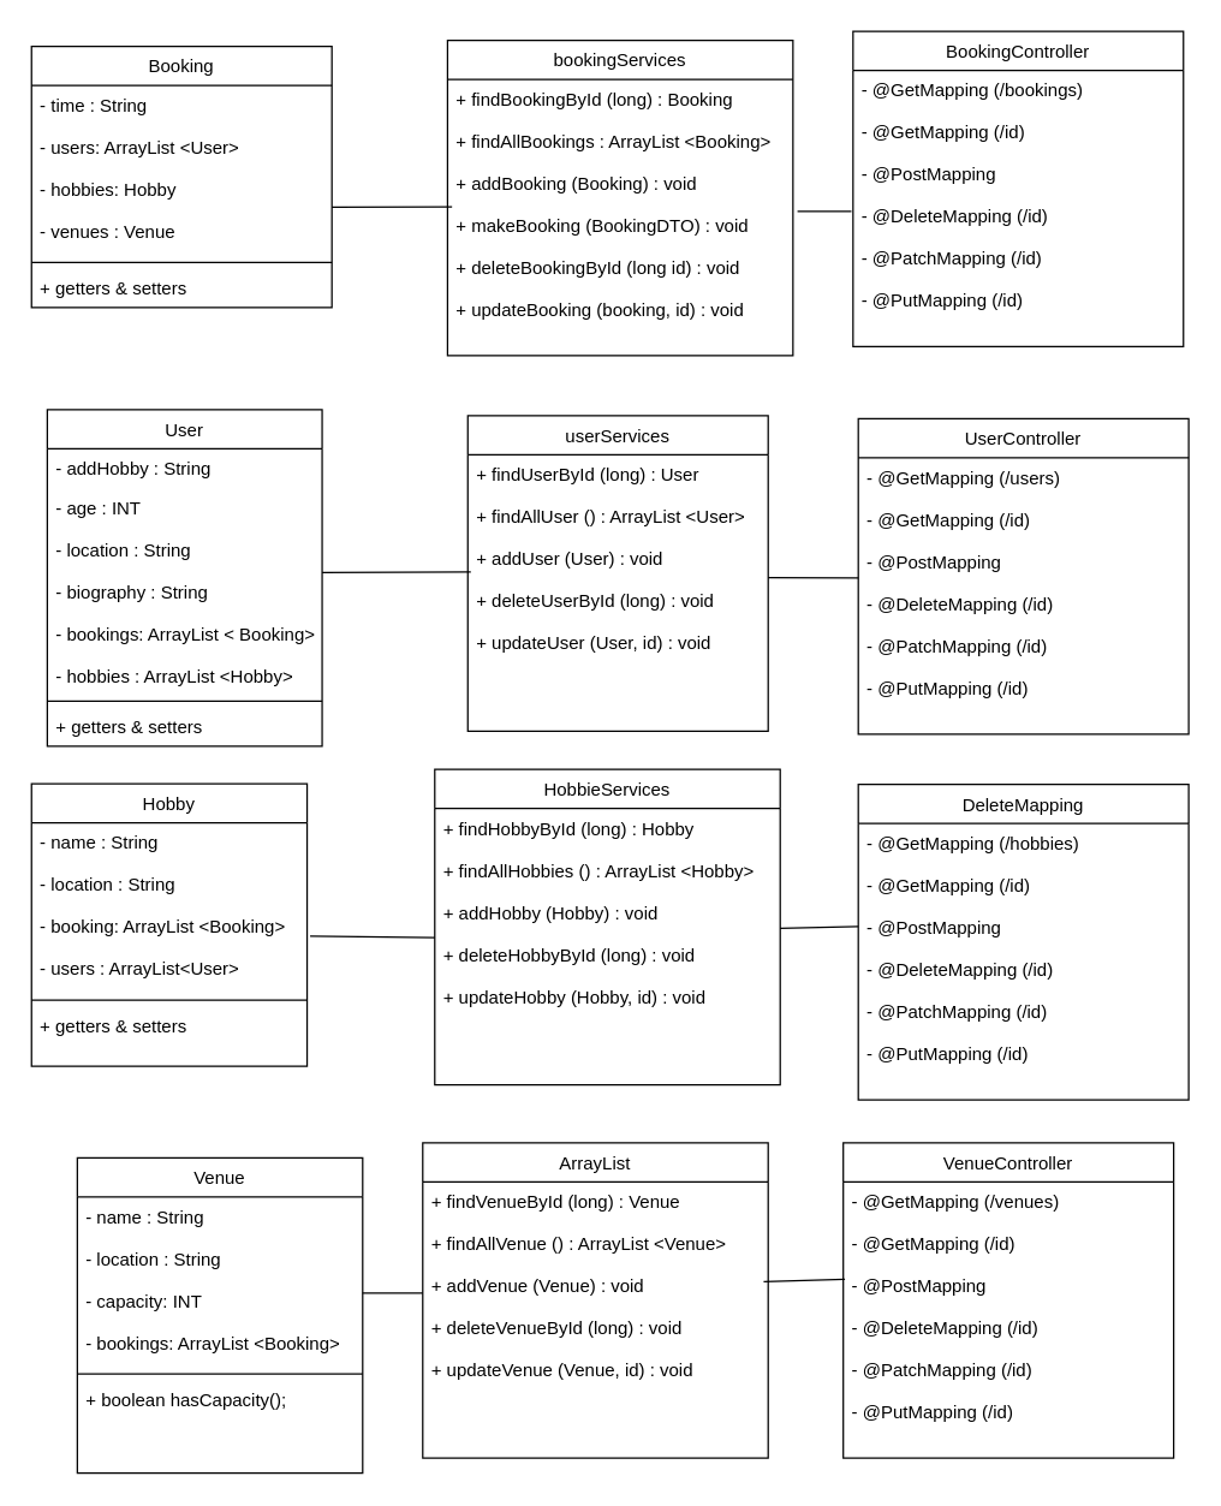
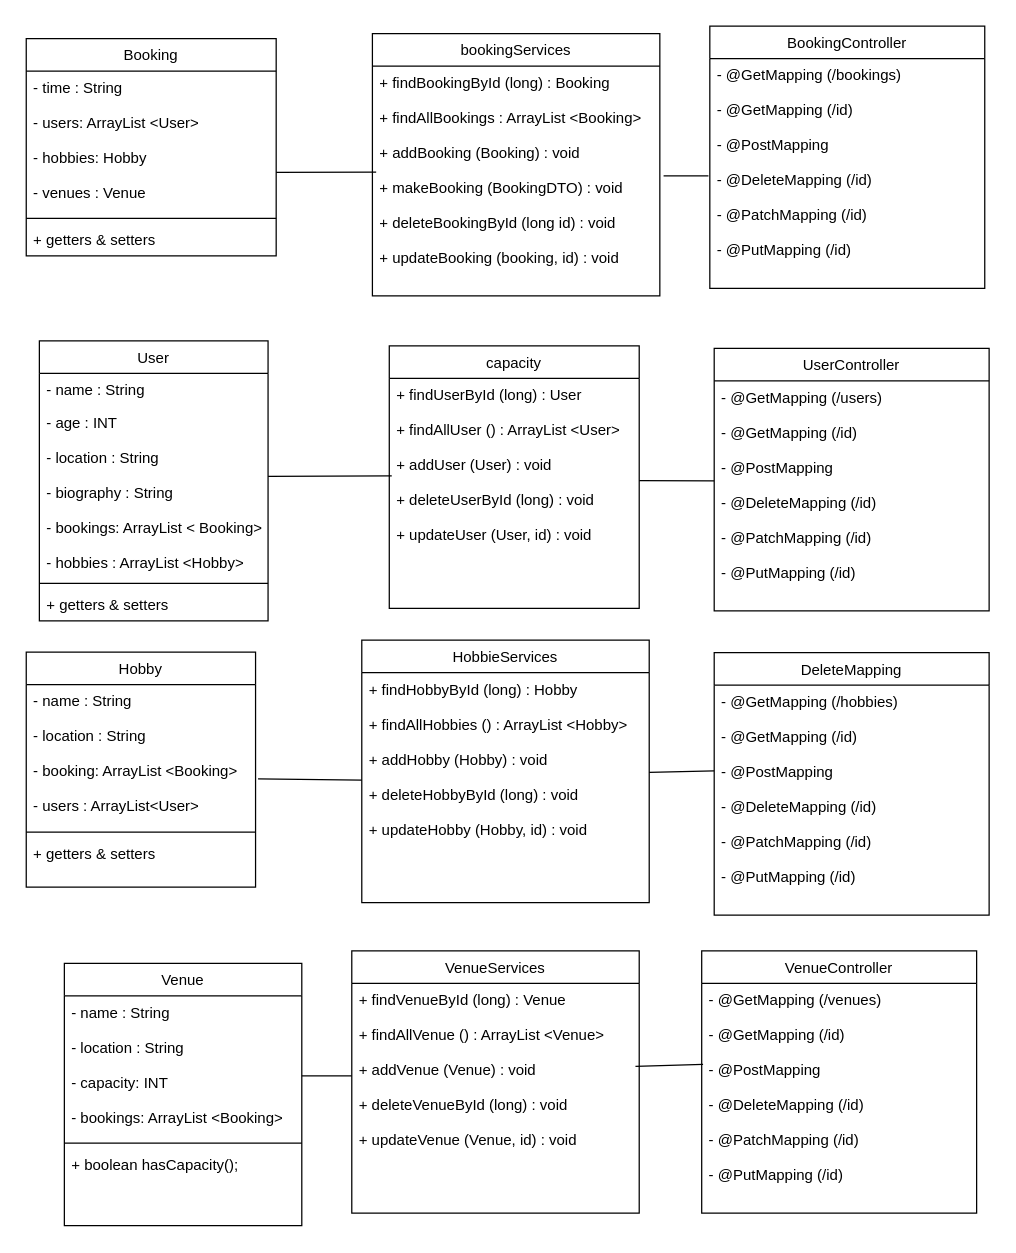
  <mxCell id="0" />
  <mxCell id="1" parent="0" />
  <mxCell id="2" value="User" style="swimlane;fontStyle=0;align=center;verticalAlign=top;childLayout=stackLayout;horizontal=1;startSize=26;horizontalStack=0;resizeParent=1;resizeLast=0;collapsible=1;marginBottom=0;rounded=0;shadow=0;strokeWidth=1;" parent="1" vertex="1"><mxGeometry x="31" y="272" width="183" height="224" as="geometry"><mxRectangle x="130" y="380" width="160" height="26" as="alternateBounds" /></mxGeometry></mxCell>
- <mxCell id="3" value="- addHobby : String" style="text;align=left;verticalAlign=top;spacingLeft=4;spacingRight=4;overflow=hidden;rotatable=0;points=[[0,0.5],[1,0.5]];portConstraint=eastwest;" parent="2" vertex="1"><mxGeometry y="26" width="183" height="26" as="geometry" /></mxCell>
+ <mxCell id="3" value="- name : String" style="text;align=left;verticalAlign=top;spacingLeft=4;spacingRight=4;overflow=hidden;rotatable=0;points=[[0,0.5],[1,0.5]];portConstraint=eastwest;" parent="2" vertex="1"><mxGeometry y="26" width="183" height="26" as="geometry" /></mxCell>
  <mxCell id="4" value="- age : INT&#10;&#10;- location : String&#10;&#10;- biography : String&#10;&#10;- bookings: ArrayList &lt; Booking&gt;&#10;&#10;- hobbies : ArrayList &lt;Hobby&gt;&#10;" style="text;align=left;verticalAlign=top;spacingLeft=4;spacingRight=4;overflow=hidden;rotatable=0;points=[[0,0.5],[1,0.5]];portConstraint=eastwest;rounded=0;shadow=0;html=0;" parent="2" vertex="1"><mxGeometry y="52" width="183" height="138" as="geometry" /></mxCell>
  <mxCell id="5" value="" style="line;html=1;strokeWidth=1;align=left;verticalAlign=middle;spacingTop=-1;spacingLeft=3;spacingRight=3;rotatable=0;labelPosition=right;points=[];portConstraint=eastwest;" parent="2" vertex="1"><mxGeometry y="190" width="183" height="8" as="geometry" /></mxCell>
  <mxCell id="6" value="+ getters &amp; setters" style="text;align=left;verticalAlign=top;spacingLeft=4;spacingRight=4;overflow=hidden;rotatable=0;points=[[0,0.5],[1,0.5]];portConstraint=eastwest;" vertex="1" parent="2"><mxGeometry y="198" width="183" height="26" as="geometry" /></mxCell>
  <mxCell id="7" value="Venue" style="swimlane;fontStyle=0;align=center;verticalAlign=top;childLayout=stackLayout;horizontal=1;startSize=26;horizontalStack=0;resizeParent=1;resizeLast=0;collapsible=1;marginBottom=0;rounded=0;shadow=0;strokeWidth=1;" vertex="1" parent="1"><mxGeometry x="51" y="770" width="190" height="210" as="geometry"><mxRectangle x="130" y="380" width="160" height="26" as="alternateBounds" /></mxGeometry></mxCell>
  <mxCell id="8" value="- name : String&#10;&#10;- location : String&#10;&#10;- capacity: INT&#10;&#10;- bookings: ArrayList &lt;Booking&gt;" style="text;align=left;verticalAlign=top;spacingLeft=4;spacingRight=4;overflow=hidden;rotatable=0;points=[[0,0.5],[1,0.5]];portConstraint=eastwest;rounded=0;shadow=0;html=0;" vertex="1" parent="7"><mxGeometry y="26" width="190" height="114" as="geometry" /></mxCell>
  <mxCell id="9" value="" style="line;html=1;strokeWidth=1;align=left;verticalAlign=middle;spacingTop=-1;spacingLeft=3;spacingRight=3;rotatable=0;labelPosition=right;points=[];portConstraint=eastwest;" vertex="1" parent="7"><mxGeometry y="140" width="190" height="8" as="geometry" /></mxCell>
  <mxCell id="10" value="+ boolean hasCapacity();" style="text;align=left;verticalAlign=top;spacingLeft=4;spacingRight=4;overflow=hidden;rotatable=0;points=[[0,0.5],[1,0.5]];portConstraint=eastwest;rounded=0;shadow=0;html=0;" vertex="1" parent="7"><mxGeometry y="148" width="190" height="58" as="geometry" /></mxCell>
  <mxCell id="11" value="Hobby" style="swimlane;fontStyle=0;align=center;verticalAlign=top;childLayout=stackLayout;horizontal=1;startSize=26;horizontalStack=0;resizeParent=1;resizeLast=0;collapsible=1;marginBottom=0;rounded=0;shadow=0;strokeWidth=1;" vertex="1" parent="1"><mxGeometry x="20.5" y="521" width="183.5" height="188" as="geometry"><mxRectangle x="130" y="380" width="160" height="26" as="alternateBounds" /></mxGeometry></mxCell>
  <mxCell id="12" value="- name : String&#10;&#10;- location : String&#10;&#10;- booking: ArrayList &lt;Booking&gt;&#10;&#10;- users : ArrayList&lt;User&gt;" style="text;align=left;verticalAlign=top;spacingLeft=4;spacingRight=4;overflow=hidden;rotatable=0;points=[[0,0.5],[1,0.5]];portConstraint=eastwest;" vertex="1" parent="11"><mxGeometry y="26" width="183.5" height="114" as="geometry" /></mxCell>
  <mxCell id="13" value="" style="line;html=1;strokeWidth=1;align=left;verticalAlign=middle;spacingTop=-1;spacingLeft=3;spacingRight=3;rotatable=0;labelPosition=right;points=[];portConstraint=eastwest;" vertex="1" parent="11"><mxGeometry y="140" width="183.5" height="8" as="geometry" /></mxCell>
  <mxCell id="14" value="+ getters &amp; setters" style="text;align=left;verticalAlign=top;spacingLeft=4;spacingRight=4;overflow=hidden;rotatable=0;points=[[0,0.5],[1,0.5]];portConstraint=eastwest;" vertex="1" parent="11"><mxGeometry y="148" width="183.5" height="26" as="geometry" /></mxCell>
  <mxCell id="15" value="Booking" style="swimlane;fontStyle=0;align=center;verticalAlign=top;childLayout=stackLayout;horizontal=1;startSize=26;horizontalStack=0;resizeParent=1;resizeLast=0;collapsible=1;marginBottom=0;rounded=0;shadow=0;strokeWidth=1;" vertex="1" parent="1"><mxGeometry x="20.5" width="200" height="174" as="geometry" y="30"><mxRectangle x="130" y="380" width="160" height="26" as="alternateBounds" /></mxGeometry></mxCell>
  <mxCell id="16" value="- time : String&#10;&#10;- users: ArrayList &lt;User&gt;&#10;&#10;- hobbies: Hobby&#10;&#10;- venues : Venue" style="text;align=left;verticalAlign=top;spacingLeft=4;spacingRight=4;overflow=hidden;rotatable=0;points=[[0,0.5],[1,0.5]];portConstraint=eastwest;" vertex="1" parent="15"><mxGeometry y="26" width="200" height="114" as="geometry" /></mxCell>
  <mxCell id="17" value="" style="line;html=1;strokeWidth=1;align=left;verticalAlign=middle;spacingTop=-1;spacingLeft=3;spacingRight=3;rotatable=0;labelPosition=right;points=[];portConstraint=eastwest;" vertex="1" parent="15"><mxGeometry y="140" width="200" height="8" as="geometry" /></mxCell>
  <mxCell id="18" value="+ getters &amp; setters" style="text;align=left;verticalAlign=top;spacingLeft=4;spacingRight=4;overflow=hidden;rotatable=0;points=[[0,0.5],[1,0.5]];portConstraint=eastwest;" vertex="1" parent="15"><mxGeometry y="148" width="200" height="26" as="geometry" /></mxCell>
- <mxCell id="19" value="userServices" style="swimlane;fontStyle=0;align=center;verticalAlign=top;childLayout=stackLayout;horizontal=1;startSize=26;horizontalStack=0;resizeParent=1;resizeLast=0;collapsible=1;marginBottom=0;rounded=0;shadow=0;strokeWidth=1;" vertex="1" parent="1"><mxGeometry x="311" y="276" width="200" height="210" as="geometry"><mxRectangle x="130" y="380" width="160" height="26" as="alternateBounds" /></mxGeometry></mxCell>
+ <mxCell id="19" value="capacity" style="swimlane;fontStyle=0;align=center;verticalAlign=top;childLayout=stackLayout;horizontal=1;startSize=26;horizontalStack=0;resizeParent=1;resizeLast=0;collapsible=1;marginBottom=0;rounded=0;shadow=0;strokeWidth=1;" vertex="1" parent="1"><mxGeometry x="311" y="276" width="200" height="210" as="geometry"><mxRectangle x="130" y="380" width="160" height="26" as="alternateBounds" /></mxGeometry></mxCell>
  <mxCell id="20" value="+ findUserById (long) : User&#10;&#10;+ findAllUser () : ArrayList &lt;User&gt;&#10;&#10;+ addUser (User) : void&#10;&#10;+ deleteUserById (long) : void&#10;&#10;+ updateUser (User, id) : void&#10;&#10;" style="text;align=left;verticalAlign=top;spacingLeft=4;spacingRight=4;overflow=hidden;rotatable=0;points=[[0,0.5],[1,0.5]];portConstraint=eastwest;fontFamily=Helvetica;fontSize=12;fontColor=default;" vertex="1" parent="19"><mxGeometry y="26" width="200" height="184" as="geometry" /></mxCell>
  <mxCell id="21" value="HobbieServices" style="swimlane;fontStyle=0;align=center;verticalAlign=top;childLayout=stackLayout;horizontal=1;startSize=26;horizontalStack=0;resizeParent=1;resizeLast=0;collapsible=1;marginBottom=0;rounded=0;shadow=0;strokeWidth=1;" vertex="1" parent="1"><mxGeometry x="289" y="511.5" width="230" height="210" as="geometry"><mxRectangle x="130" y="380" width="160" height="26" as="alternateBounds" /></mxGeometry></mxCell>
  <mxCell id="22" value="+ findHobbyById (long) : Hobby&#10;&#10;+ findAllHobbies () : ArrayList &lt;Hobby&gt;&#10;&#10;+ addHobby (Hobby) : void&#10;&#10;+ deleteHobbyById (long) : void&#10;&#10;+ updateHobby (Hobby, id) : void&#10;&#10;" style="text;align=left;verticalAlign=top;spacingLeft=4;spacingRight=4;overflow=hidden;rotatable=0;points=[[0,0.5],[1,0.5]];portConstraint=eastwest;" vertex="1" parent="21"><mxGeometry y="26" width="230" height="184" as="geometry" /></mxCell>
  <mxCell id="23" value="" style="endArrow=none;html=1;rounded=0;entryX=1;entryY=1;entryDx=0;entryDy=0;exitX=0.01;exitY=0.424;exitDx=0;exitDy=0;exitPerimeter=0;" edge="1" parent="1" source="20"><mxGeometry width="50" height="50" relative="1" as="geometry"><mxPoint x="306" y="381.54" as="sourcePoint" /><mxPoint x="214" y="380.46" as="targetPoint" /><Array as="points" /></mxGeometry></mxCell>
  <mxCell id="24" value="" style="endArrow=none;html=1;rounded=0;entryX=1.011;entryY=0.662;entryDx=0;entryDy=0;entryPerimeter=0;exitX=0;exitY=0.467;exitDx=0;exitDy=0;exitPerimeter=0;" edge="1" parent="1" source="22" target="12"><mxGeometry width="50" height="50" relative="1" as="geometry"><mxPoint x="288" y="598" as="sourcePoint" /><mxPoint x="232" y="586" as="targetPoint" /></mxGeometry></mxCell>
  <mxCell id="25" value="bookingServices" style="swimlane;fontStyle=0;align=center;verticalAlign=top;childLayout=stackLayout;horizontal=1;startSize=26;horizontalStack=0;resizeParent=1;resizeLast=0;collapsible=1;marginBottom=0;rounded=0;shadow=0;strokeWidth=1;" vertex="1" parent="1"><mxGeometry x="297.5" y="26" width="230" height="210" as="geometry"><mxRectangle x="130" y="380" width="160" height="26" as="alternateBounds" /></mxGeometry></mxCell>
  <mxCell id="26" value="+ findBookingById (long) : Booking&#10;&#10;+ findAllBookings : ArrayList &lt;Booking&gt;&#10;&#10;+ addBooking (Booking) : void&#10;&#10;+ makeBooking (BookingDTO) : void&#10;&#10;+ deleteBookingById (long id) : void&#10;&#10;+ updateBooking (booking, id) : void&#10;&#10;" style="text;align=left;verticalAlign=top;spacingLeft=4;spacingRight=4;overflow=hidden;rotatable=0;points=[[0,0.5],[1,0.5]];portConstraint=eastwest;" vertex="1" parent="25"><mxGeometry y="26" width="230" height="184" as="geometry" /></mxCell>
  <mxCell id="27" value="" style="endArrow=none;html=1;rounded=0;exitX=0.991;exitY=0.625;exitDx=0;exitDy=0;exitPerimeter=0;" edge="1" parent="1"><mxGeometry width="50" height="50" relative="1" as="geometry"><mxPoint x="220.5" y="137.05" as="sourcePoint" /><mxPoint x="300.5" y="137" as="targetPoint" /></mxGeometry></mxCell>
- <mxCell id="28" value="ArrayList" style="swimlane;fontStyle=0;align=center;verticalAlign=top;childLayout=stackLayout;horizontal=1;startSize=26;horizontalStack=0;resizeParent=1;resizeLast=0;collapsible=1;marginBottom=0;rounded=0;shadow=0;strokeWidth=1;" vertex="1" parent="1"><mxGeometry x="281" y="760" width="230" height="210" as="geometry"><mxRectangle x="130" y="380" width="160" height="26" as="alternateBounds" /></mxGeometry></mxCell>
+ <mxCell id="28" value="VenueServices" style="swimlane;fontStyle=0;align=center;verticalAlign=top;childLayout=stackLayout;horizontal=1;startSize=26;horizontalStack=0;resizeParent=1;resizeLast=0;collapsible=1;marginBottom=0;rounded=0;shadow=0;strokeWidth=1;" vertex="1" parent="1"><mxGeometry x="281" y="760" width="230" height="210" as="geometry"><mxRectangle x="130" y="380" width="160" height="26" as="alternateBounds" /></mxGeometry></mxCell>
  <mxCell id="29" value="+ findVenueById (long) : Venue&#10;&#10;+ findAllVenue () : ArrayList &lt;Venue&gt;&#10;&#10;+ addVenue (Venue) : void&#10;&#10;+ deleteVenueById (long) : void&#10;&#10;+ updateVenue (Venue, id) : void&#10;&#10;" style="text;align=left;verticalAlign=top;spacingLeft=4;spacingRight=4;overflow=hidden;rotatable=0;points=[[0,0.5],[1,0.5]];portConstraint=eastwest;" vertex="1" parent="28"><mxGeometry y="26" width="230" height="184" as="geometry" /></mxCell>
  <mxCell id="30" value="" style="endArrow=none;html=1;rounded=0;" edge="1" parent="1"><mxGeometry width="50" height="50" relative="1" as="geometry"><mxPoint x="281" y="860" as="sourcePoint" /><mxPoint x="241" y="860" as="targetPoint" /></mxGeometry></mxCell>
  <mxCell id="31" value="BookingController" style="swimlane;fontStyle=0;align=center;verticalAlign=top;childLayout=stackLayout;horizontal=1;startSize=26;horizontalStack=0;resizeParent=1;resizeLast=0;collapsible=1;marginBottom=0;rounded=0;shadow=0;strokeWidth=1;" vertex="1" parent="1"><mxGeometry x="567.5" y="20" width="220" height="210" as="geometry"><mxRectangle x="130" y="380" width="160" height="26" as="alternateBounds" /></mxGeometry></mxCell>
  <mxCell id="32" value="- @GetMapping (/bookings)&#10;&#10;- @GetMapping (/id)&#10;&#10;- @PostMapping &#10;&#10;- @DeleteMapping (/id)&#10;&#10;- @PatchMapping (/id)&#10;&#10;- @PutMapping (/id)" style="text;align=left;verticalAlign=top;spacingLeft=4;spacingRight=4;overflow=hidden;rotatable=0;points=[[0,0.5],[1,0.5]];portConstraint=eastwest;" vertex="1" parent="31"><mxGeometry y="26" width="220" height="164" as="geometry" /></mxCell>
  <mxCell id="33" value="" style="endArrow=none;html=1;rounded=0;entryX=-0.005;entryY=0.573;entryDx=0;entryDy=0;entryPerimeter=0;" edge="1" parent="1" target="32"><mxGeometry width="50" height="50" relative="1" as="geometry"><mxPoint x="530.5" y="140" as="sourcePoint" /><mxPoint x="590.5" y="90" as="targetPoint" /></mxGeometry></mxCell>
  <mxCell id="34" value="UserController" style="swimlane;fontStyle=0;align=center;verticalAlign=top;childLayout=stackLayout;horizontal=1;startSize=26;horizontalStack=0;resizeParent=1;resizeLast=0;collapsible=1;marginBottom=0;rounded=0;shadow=0;strokeWidth=1;" vertex="1" parent="1"><mxGeometry x="571" y="278" width="220" height="210" as="geometry"><mxRectangle x="130" y="380" width="160" height="26" as="alternateBounds" /></mxGeometry></mxCell>
  <mxCell id="35" value="- @GetMapping (/users)&#10;&#10;- @GetMapping (/id)&#10;&#10;- @PostMapping &#10;&#10;- @DeleteMapping (/id)&#10;&#10;- @PatchMapping (/id)&#10;&#10;- @PutMapping (/id)" style="text;align=left;verticalAlign=top;spacingLeft=4;spacingRight=4;overflow=hidden;rotatable=0;points=[[0,0.5],[1,0.5]];portConstraint=eastwest;" vertex="1" parent="34"><mxGeometry y="26" width="220" height="164" as="geometry" /></mxCell>
  <mxCell id="36" value="VenueController" style="swimlane;fontStyle=0;align=center;verticalAlign=top;childLayout=stackLayout;horizontal=1;startSize=26;horizontalStack=0;resizeParent=1;resizeLast=0;collapsible=1;marginBottom=0;rounded=0;shadow=0;strokeWidth=1;" vertex="1" parent="1"><mxGeometry x="561" y="760" width="220" height="210" as="geometry"><mxRectangle x="130" y="380" width="160" height="26" as="alternateBounds" /></mxGeometry></mxCell>
  <mxCell id="37" value="" style="endArrow=none;html=1;rounded=0;entryX=0.005;entryY=0.396;entryDx=0;entryDy=0;entryPerimeter=0;" edge="1" parent="36" target="38"><mxGeometry width="50" height="50" relative="1" as="geometry"><mxPoint x="-53" y="92.5" as="sourcePoint" /><mxPoint x="17" y="92.5" as="targetPoint" /></mxGeometry></mxCell>
  <mxCell id="38" value="- @GetMapping (/venues)&#10;&#10;- @GetMapping (/id)&#10;&#10;- @PostMapping &#10;&#10;- @DeleteMapping (/id)&#10;&#10;- @PatchMapping (/id)&#10;&#10;- @PutMapping (/id)" style="text;align=left;verticalAlign=top;spacingLeft=4;spacingRight=4;overflow=hidden;rotatable=0;points=[[0,0.5],[1,0.5]];portConstraint=eastwest;" vertex="1" parent="36"><mxGeometry y="26" width="220" height="164" as="geometry" /></mxCell>
  <mxCell id="39" value="DeleteMapping" style="swimlane;fontStyle=0;align=center;verticalAlign=top;childLayout=stackLayout;horizontal=1;startSize=26;horizontalStack=0;resizeParent=1;resizeLast=0;collapsible=1;marginBottom=0;rounded=0;shadow=0;strokeWidth=1;" vertex="1" parent="1"><mxGeometry x="571" y="521.5" width="220" height="210" as="geometry"><mxRectangle x="130" y="380" width="160" height="26" as="alternateBounds" /></mxGeometry></mxCell>
  <mxCell id="40" value="- @GetMapping (/hobbies)&#10;&#10;- @GetMapping (/id)&#10;&#10;- @PostMapping &#10;&#10;- @DeleteMapping (/id)&#10;&#10;- @PatchMapping (/id)&#10;&#10;- @PutMapping (/id)" style="text;align=left;verticalAlign=top;spacingLeft=4;spacingRight=4;overflow=hidden;rotatable=0;points=[[0,0.5],[1,0.5]];portConstraint=eastwest;" vertex="1" parent="39"><mxGeometry y="26" width="220" height="164" as="geometry" /></mxCell>
  <mxCell id="41" value="" style="endArrow=none;html=1;rounded=0;" edge="1" parent="1"><mxGeometry width="50" height="50" relative="1" as="geometry"><mxPoint x="519" y="617.25" as="sourcePoint" /><mxPoint x="571" y="616" as="targetPoint" /></mxGeometry></mxCell>
  <mxCell id="42" value="" style="endArrow=none;html=1;rounded=0;" edge="1" parent="1"><mxGeometry width="50" height="50" relative="1" as="geometry"><mxPoint x="511" y="383.75" as="sourcePoint" /><mxPoint x="571" y="384" as="targetPoint" /></mxGeometry></mxCell>
